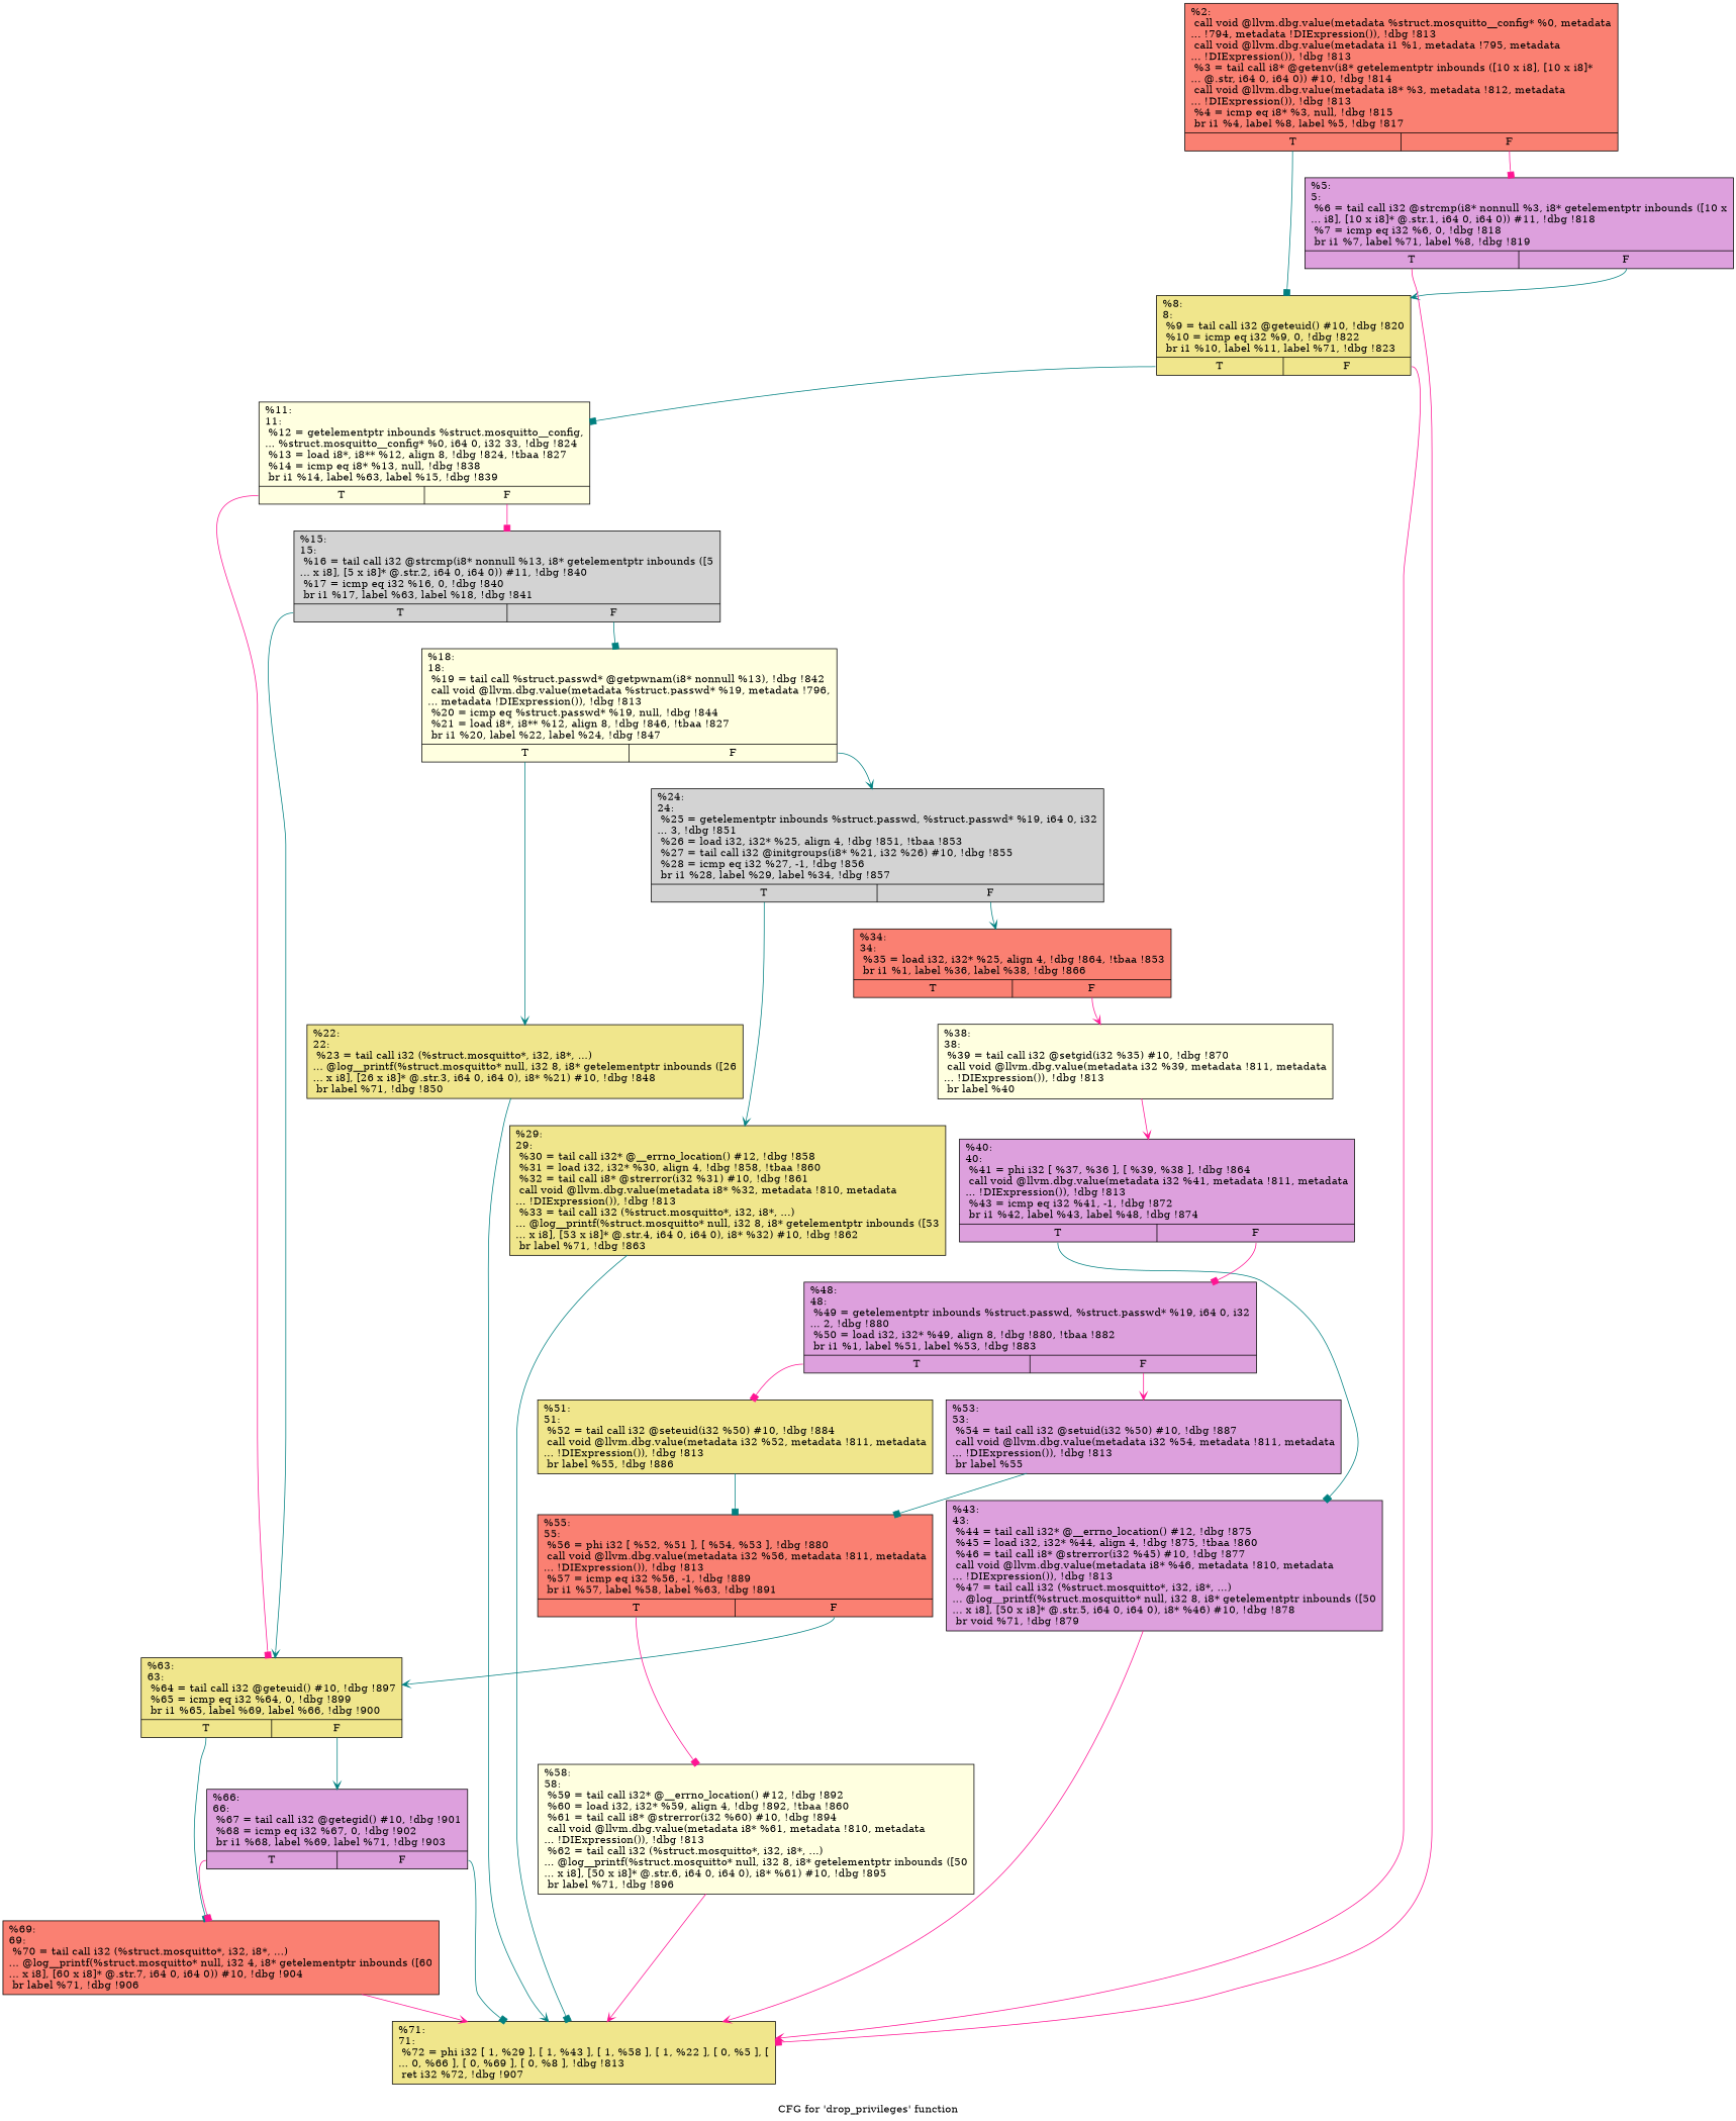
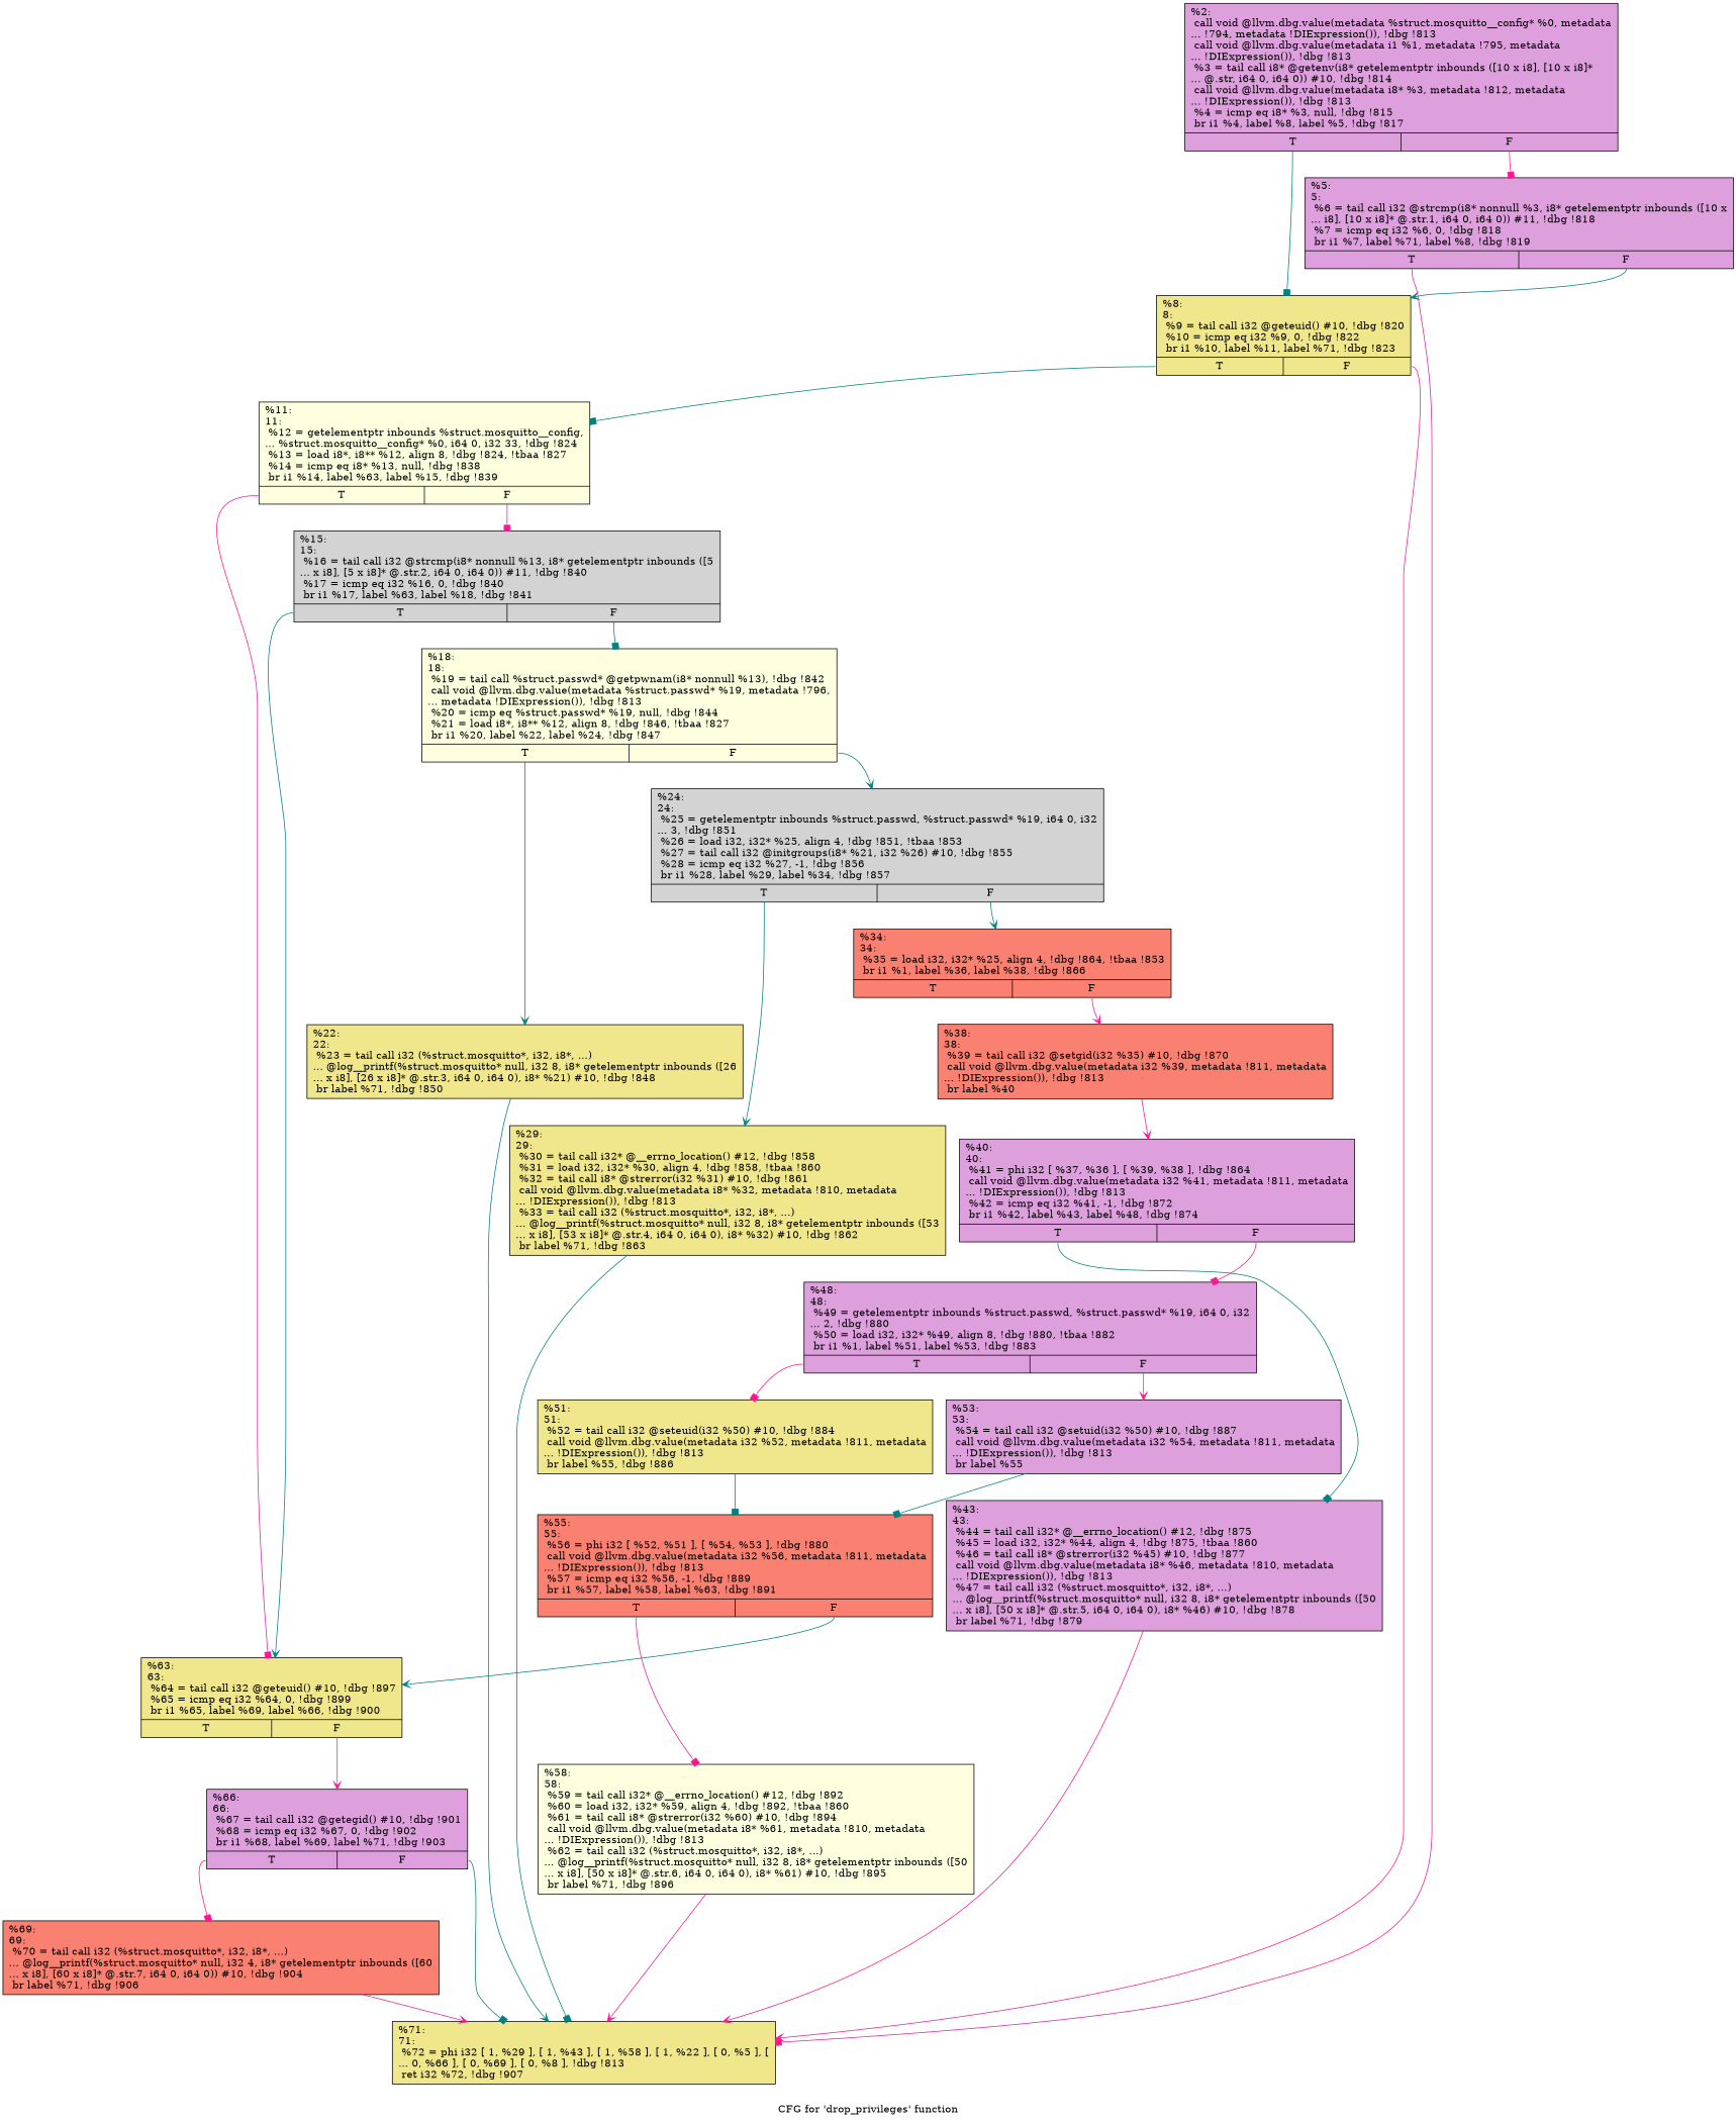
  digraph {
    label="CFG for 'drop_privileges' function"
    node [fillcolor=plum shape=record style=filled]
    edge [arrowhead=box color=teal tailport=s0]
-   n1 [fillcolor=salmon label="{%2:\l  call void @llvm.dbg.value(metadata %struct.mosquitto__config* %0, metadata\l... !794, metadata !DIExpression()), !dbg !813\l  call void @llvm.dbg.value(metadata i1 %1, metadata !795, metadata\l... !DIExpression()), !dbg !813\l  %3 = tail call i8* @getenv(i8* getelementptr inbounds ([10 x i8], [10 x i8]*\l... @.str, i64 0, i64 0)) #10, !dbg !814\l  call void @llvm.dbg.value(metadata i8* %3, metadata !812, metadata\l... !DIExpression()), !dbg !813\l  %4 = icmp eq i8* %3, null, !dbg !815\l  br i1 %4, label %8, label %5, !dbg !817\l|{<s0>T|<s1>F}}"]
+   n1 [label="{%2:\l  call void @llvm.dbg.value(metadata %struct.mosquitto__config* %0, metadata\l... !794, metadata !DIExpression()), !dbg !813\l  call void @llvm.dbg.value(metadata i1 %1, metadata !795, metadata\l... !DIExpression()), !dbg !813\l  %3 = tail call i8* @getenv(i8* getelementptr inbounds ([10 x i8], [10 x i8]*\l... @.str, i64 0, i64 0)) #10, !dbg !814\l  call void @llvm.dbg.value(metadata i8* %3, metadata !812, metadata\l... !DIExpression()), !dbg !813\l  %4 = icmp eq i8* %3, null, !dbg !815\l  br i1 %4, label %8, label %5, !dbg !817\l|{<s0>T|<s1>F}}"]
    n2 [fillcolor=khaki label="{%8:\l8:                                                \l  %9 = tail call i32 @geteuid() #10, !dbg !820\l  %10 = icmp eq i32 %9, 0, !dbg !822\l  br i1 %10, label %11, label %71, !dbg !823\l|{<s0>T|<s1>F}}"]
    n3 [label="{%5:\l5:                                                \l  %6 = tail call i32 @strcmp(i8* nonnull %3, i8* getelementptr inbounds ([10 x\l... i8], [10 x i8]* @.str.1, i64 0, i64 0)) #11, !dbg !818\l  %7 = icmp eq i32 %6, 0, !dbg !818\l  br i1 %7, label %71, label %8, !dbg !819\l|{<s0>T|<s1>F}}"]
    n4 [fillcolor=khaki label="{%71:\l71:                                               \l  %72 = phi i32 [ 1, %29 ], [ 1, %43 ], [ 1, %58 ], [ 1, %22 ], [ 0, %5 ], [\l... 0, %66 ], [ 0, %69 ], [ 0, %8 ], !dbg !813\l  ret i32 %72, !dbg !907\l}"]
    n5 [fillcolor=lightyellow label="{%11:\l11:                                               \l  %12 = getelementptr inbounds %struct.mosquitto__config,\l... %struct.mosquitto__config* %0, i64 0, i32 33, !dbg !824\l  %13 = load i8*, i8** %12, align 8, !dbg !824, !tbaa !827\l  %14 = icmp eq i8* %13, null, !dbg !838\l  br i1 %14, label %63, label %15, !dbg !839\l|{<s0>T|<s1>F}}"]
    n6 [fillcolor=khaki label="{%63:\l63:                                               \l  %64 = tail call i32 @geteuid() #10, !dbg !897\l  %65 = icmp eq i32 %64, 0, !dbg !899\l  br i1 %65, label %69, label %66, !dbg !900\l|{<s0>T|<s1>F}}"]
    n7 [fillcolor=lightgrey label="{%15:\l15:                                               \l  %16 = tail call i32 @strcmp(i8* nonnull %13, i8* getelementptr inbounds ([5\l... x i8], [5 x i8]* @.str.2, i64 0, i64 0)) #11, !dbg !840\l  %17 = icmp eq i32 %16, 0, !dbg !840\l  br i1 %17, label %63, label %18, !dbg !841\l|{<s0>T|<s1>F}}"]
    n8 [fillcolor=salmon label="{%69:\l69:                                               \l  %70 = tail call i32 (%struct.mosquitto*, i32, i8*, ...)\l... @log__printf(%struct.mosquitto* null, i32 4, i8* getelementptr inbounds ([60\l... x i8], [60 x i8]* @.str.7, i64 0, i64 0)) #10, !dbg !904\l  br label %71, !dbg !906\l}"]
    n9 [label="{%66:\l66:                                               \l  %67 = tail call i32 @getegid() #10, !dbg !901\l  %68 = icmp eq i32 %67, 0, !dbg !902\l  br i1 %68, label %69, label %71, !dbg !903\l|{<s0>T|<s1>F}}"]
    n10 [fillcolor=lightyellow label="{%18:\l18:                                               \l  %19 = tail call %struct.passwd* @getpwnam(i8* nonnull %13), !dbg !842\l  call void @llvm.dbg.value(metadata %struct.passwd* %19, metadata !796,\l... metadata !DIExpression()), !dbg !813\l  %20 = icmp eq %struct.passwd* %19, null, !dbg !844\l  %21 = load i8*, i8** %12, align 8, !dbg !846, !tbaa !827\l  br i1 %20, label %22, label %24, !dbg !847\l|{<s0>T|<s1>F}}"]
    n11 [fillcolor=khaki label="{%22:\l22:                                               \l  %23 = tail call i32 (%struct.mosquitto*, i32, i8*, ...)\l... @log__printf(%struct.mosquitto* null, i32 8, i8* getelementptr inbounds ([26\l... x i8], [26 x i8]* @.str.3, i64 0, i64 0), i8* %21) #10, !dbg !848\l  br label %71, !dbg !850\l}"]
    n12 [fillcolor=lightgrey label="{%24:\l24:                                               \l  %25 = getelementptr inbounds %struct.passwd, %struct.passwd* %19, i64 0, i32\l... 3, !dbg !851\l  %26 = load i32, i32* %25, align 4, !dbg !851, !tbaa !853\l  %27 = tail call i32 @initgroups(i8* %21, i32 %26) #10, !dbg !855\l  %28 = icmp eq i32 %27, -1, !dbg !856\l  br i1 %28, label %29, label %34, !dbg !857\l|{<s0>T|<s1>F}}"]
    n13 [fillcolor=khaki label="{%29:\l29:                                               \l  %30 = tail call i32* @__errno_location() #12, !dbg !858\l  %31 = load i32, i32* %30, align 4, !dbg !858, !tbaa !860\l  %32 = tail call i8* @strerror(i32 %31) #10, !dbg !861\l  call void @llvm.dbg.value(metadata i8* %32, metadata !810, metadata\l... !DIExpression()), !dbg !813\l  %33 = tail call i32 (%struct.mosquitto*, i32, i8*, ...)\l... @log__printf(%struct.mosquitto* null, i32 8, i8* getelementptr inbounds ([53\l... x i8], [53 x i8]* @.str.4, i64 0, i64 0), i8* %32) #10, !dbg !862\l  br label %71, !dbg !863\l}"]
    n14 [fillcolor=salmon label="{%34:\l34:                                               \l  %35 = load i32, i32* %25, align 4, !dbg !864, !tbaa !853\l  br i1 %1, label %36, label %38, !dbg !866\l|{<s0>T|<s1>F}}"]
-   n15 [fillcolor=lightyellow label="{%38:\l38:                                               \l  %39 = tail call i32 @setgid(i32 %35) #10, !dbg !870\l  call void @llvm.dbg.value(metadata i32 %39, metadata !811, metadata\l... !DIExpression()), !dbg !813\l  br label %40\l}"]
-   n16 [label="{%40:\l40:                                               \l  %41 = phi i32 [ %37, %36 ], [ %39, %38 ], !dbg !864\l  call void @llvm.dbg.value(metadata i32 %41, metadata !811, metadata\l... !DIExpression()), !dbg !813\l  %43 = icmp eq i32 %41, -1, !dbg !872\l  br i1 %42, label %43, label %48, !dbg !874\l|{<s0>T|<s1>F}}"]
-   n17 [label="{%43:\l43:                                               \l  %44 = tail call i32* @__errno_location() #12, !dbg !875\l  %45 = load i32, i32* %44, align 4, !dbg !875, !tbaa !860\l  %46 = tail call i8* @strerror(i32 %45) #10, !dbg !877\l  call void @llvm.dbg.value(metadata i8* %46, metadata !810, metadata\l... !DIExpression()), !dbg !813\l  %47 = tail call i32 (%struct.mosquitto*, i32, i8*, ...)\l... @log__printf(%struct.mosquitto* null, i32 8, i8* getelementptr inbounds ([50\l... x i8], [50 x i8]* @.str.5, i64 0, i64 0), i8* %46) #10, !dbg !878\l  br void %71, !dbg !879\l}"]
+   n15 [fillcolor=salmon label="{%38:\l38:                                               \l  %39 = tail call i32 @setgid(i32 %35) #10, !dbg !870\l  call void @llvm.dbg.value(metadata i32 %39, metadata !811, metadata\l... !DIExpression()), !dbg !813\l  br label %40\l}"]
+   n16 [label="{%40:\l40:                                               \l  %41 = phi i32 [ %37, %36 ], [ %39, %38 ], !dbg !864\l  call void @llvm.dbg.value(metadata i32 %41, metadata !811, metadata\l... !DIExpression()), !dbg !813\l  %42 = icmp eq i32 %41, -1, !dbg !872\l  br i1 %42, label %43, label %48, !dbg !874\l|{<s0>T|<s1>F}}"]
+   n17 [label="{%43:\l43:                                               \l  %44 = tail call i32* @__errno_location() #12, !dbg !875\l  %45 = load i32, i32* %44, align 4, !dbg !875, !tbaa !860\l  %46 = tail call i8* @strerror(i32 %45) #10, !dbg !877\l  call void @llvm.dbg.value(metadata i8* %46, metadata !810, metadata\l... !DIExpression()), !dbg !813\l  %47 = tail call i32 (%struct.mosquitto*, i32, i8*, ...)\l... @log__printf(%struct.mosquitto* null, i32 8, i8* getelementptr inbounds ([50\l... x i8], [50 x i8]* @.str.5, i64 0, i64 0), i8* %46) #10, !dbg !878\l  br label %71, !dbg !879\l}"]
    n18 [label="{%48:\l48:                                               \l  %49 = getelementptr inbounds %struct.passwd, %struct.passwd* %19, i64 0, i32\l... 2, !dbg !880\l  %50 = load i32, i32* %49, align 8, !dbg !880, !tbaa !882\l  br i1 %1, label %51, label %53, !dbg !883\l|{<s0>T|<s1>F}}"]
    n19 [fillcolor=khaki label="{%51:\l51:                                               \l  %52 = tail call i32 @seteuid(i32 %50) #10, !dbg !884\l  call void @llvm.dbg.value(metadata i32 %52, metadata !811, metadata\l... !DIExpression()), !dbg !813\l  br label %55, !dbg !886\l}"]
    n20 [label="{%53:\l53:                                               \l  %54 = tail call i32 @setuid(i32 %50) #10, !dbg !887\l  call void @llvm.dbg.value(metadata i32 %54, metadata !811, metadata\l... !DIExpression()), !dbg !813\l  br label %55\l}"]
    n21 [fillcolor=salmon label="{%55:\l55:                                               \l  %56 = phi i32 [ %52, %51 ], [ %54, %53 ], !dbg !880\l  call void @llvm.dbg.value(metadata i32 %56, metadata !811, metadata\l... !DIExpression()), !dbg !813\l  %57 = icmp eq i32 %56, -1, !dbg !889\l  br i1 %57, label %58, label %63, !dbg !891\l|{<s0>T|<s1>F}}"]
    n22 [fillcolor=lightyellow label="{%58:\l58:                                               \l  %59 = tail call i32* @__errno_location() #12, !dbg !892\l  %60 = load i32, i32* %59, align 4, !dbg !892, !tbaa !860\l  %61 = tail call i8* @strerror(i32 %60) #10, !dbg !894\l  call void @llvm.dbg.value(metadata i8* %61, metadata !810, metadata\l... !DIExpression()), !dbg !813\l  %62 = tail call i32 (%struct.mosquitto*, i32, i8*, ...)\l... @log__printf(%struct.mosquitto* null, i32 8, i8* getelementptr inbounds ([50\l... x i8], [50 x i8]* @.str.6, i64 0, i64 0), i8* %61) #10, !dbg !895\l  br label %71, !dbg !896\l}"]
    n1 -> n2
    n1 -> n3 [color=deeppink tailport=s1]
    n2 -> n4 [arrowhead=vee color=deeppink tailport=s1]
    n2 -> n5
    n3 -> n2 [arrowhead=vee tailport=s1]
    n3 -> n4 [color=deeppink]
    n5 -> n6 [color=deeppink]
    n5 -> n7 [color=deeppink tailport=s1]
-   n6 -> n8
-   n6 -> n9 [arrowhead=vee tailport=s1]
+   n6 -> n9 [arrowhead=vee color=deeppink tailport=s1]
    n7 -> n6 [arrowhead=vee]
    n7 -> n10 [tailport=s1]
    n8 -> n4 [arrowhead=vee color=deeppink]
    n9 -> n4 [tailport=s1]
    n9 -> n8 [color=deeppink]
    n10 -> n11 [arrowhead=vee]
    n10 -> n12 [arrowhead=vee tailport=s1]
    n11 -> n4 [arrowhead=vee]
    n12 -> n13 [arrowhead=vee]
    n12 -> n14 [arrowhead=vee tailport=s1]
    n13 -> n4
    n14 -> n15 [arrowhead=vee color=deeppink tailport=s1]
    n15 -> n16 [arrowhead=vee color=deeppink]
    n16 -> n17
    n16 -> n18 [color=deeppink tailport=s1]
    n17 -> n4 [arrowhead=vee color=deeppink]
    n18 -> n19 [color=deeppink]
    n18 -> n20 [arrowhead=vee color=deeppink tailport=s1]
    n19 -> n21
    n20 -> n21
    n21 -> n6 [arrowhead=vee tailport=s1]
    n21 -> n22 [color=deeppink]
    n22 -> n4 [arrowhead=vee color=deeppink]
  }
